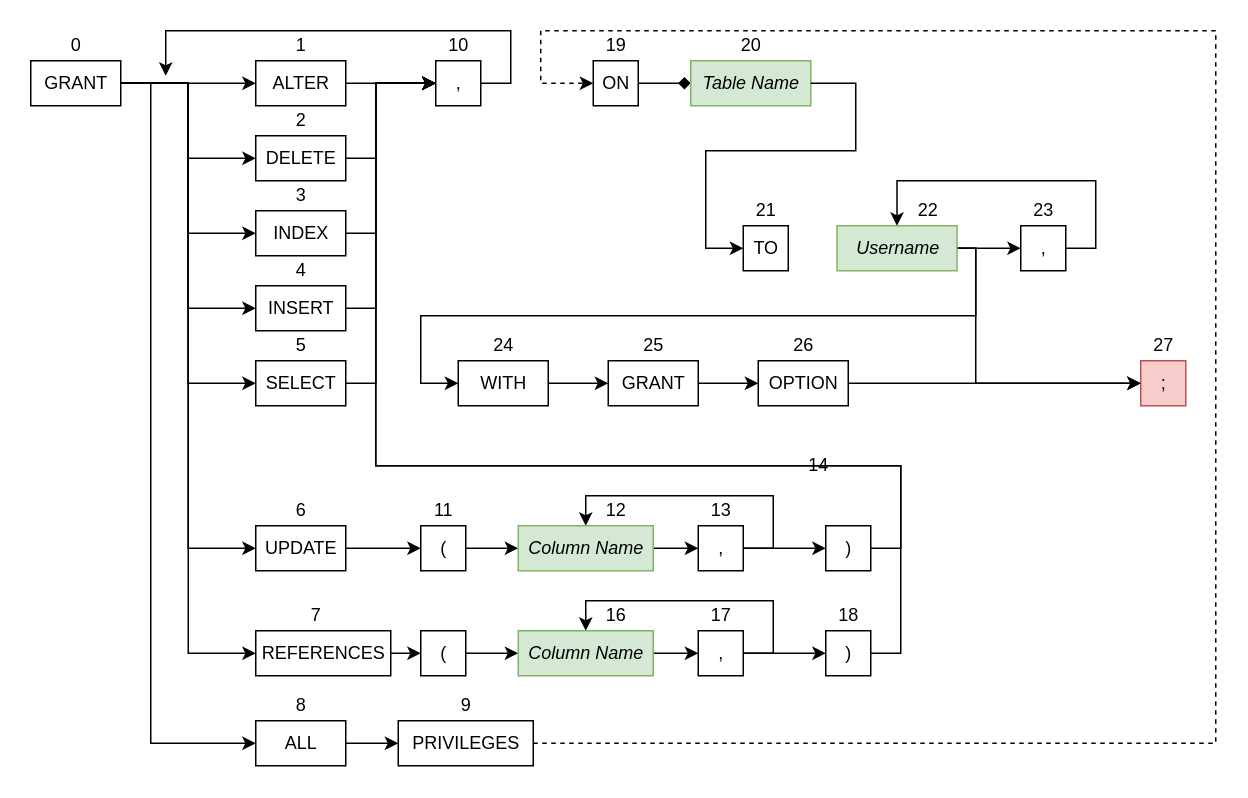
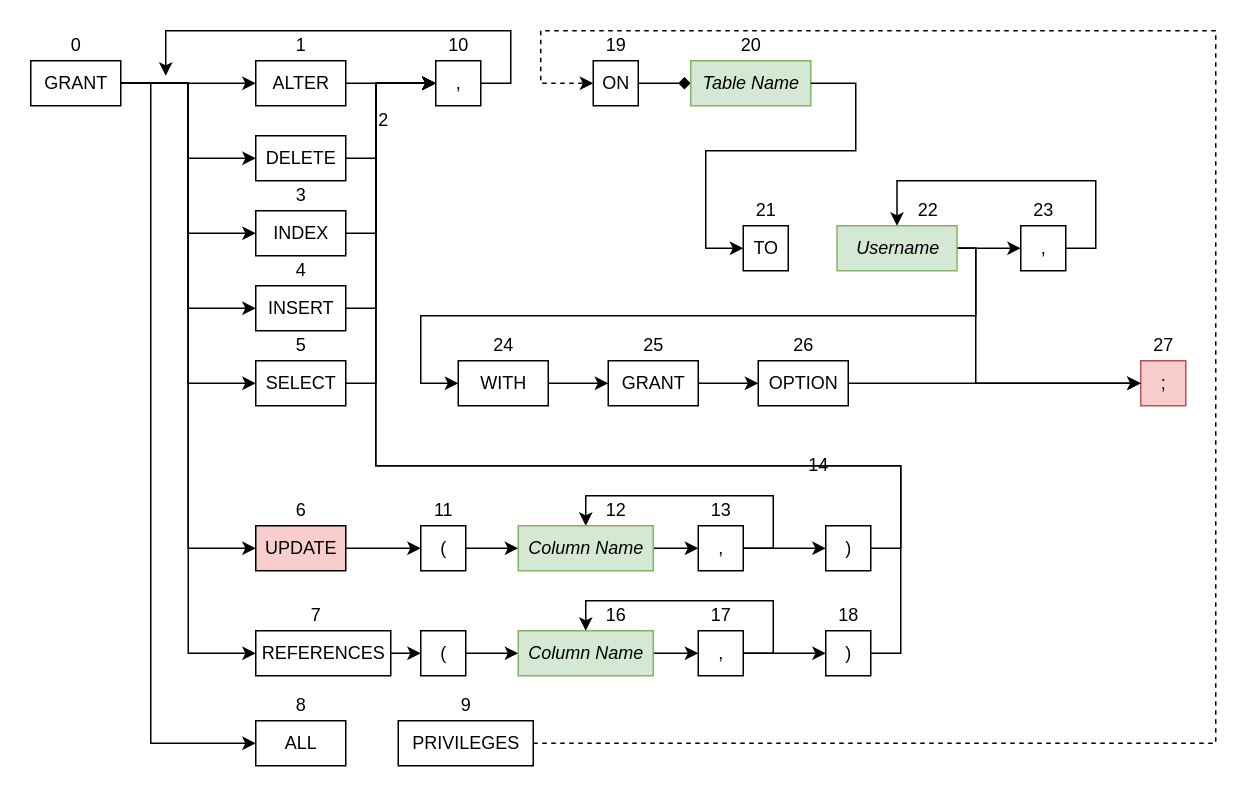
  <mxCell id="0" />
  <mxCell id="1" parent="0" />
  <mxCell id="2" style="edgeStyle=orthogonalEdgeStyle;rounded=0;orthogonalLoop=1;jettySize=auto;html=1;exitX=1;exitY=0.5;exitDx=0;exitDy=0;entryX=0;entryY=0.5;entryDx=0;entryDy=0;" parent="1" source="10" edge="1"><mxGeometry relative="1" as="geometry"><mxPoint x="170" y="55" as="targetPoint" /></mxGeometry></mxCell>
  <mxCell id="3" style="edgeStyle=orthogonalEdgeStyle;rounded=0;orthogonalLoop=1;jettySize=auto;html=1;exitX=1;exitY=0.5;exitDx=0;exitDy=0;entryX=0;entryY=0.5;entryDx=0;entryDy=0;" parent="1" source="10" target="27" edge="1"><mxGeometry relative="1" as="geometry" /></mxCell>
  <mxCell id="4" style="edgeStyle=orthogonalEdgeStyle;rounded=0;orthogonalLoop=1;jettySize=auto;html=1;exitX=1;exitY=0.5;exitDx=0;exitDy=0;entryX=0;entryY=0.5;entryDx=0;entryDy=0;" parent="1" source="10" target="30" edge="1"><mxGeometry relative="1" as="geometry" /></mxCell>
  <mxCell id="5" style="edgeStyle=orthogonalEdgeStyle;rounded=0;orthogonalLoop=1;jettySize=auto;html=1;exitX=1;exitY=0.5;exitDx=0;exitDy=0;entryX=0;entryY=0.5;entryDx=0;entryDy=0;" parent="1" source="10" target="33" edge="1"><mxGeometry relative="1" as="geometry" /></mxCell>
  <mxCell id="6" style="edgeStyle=orthogonalEdgeStyle;rounded=0;orthogonalLoop=1;jettySize=auto;html=1;exitX=1;exitY=0.5;exitDx=0;exitDy=0;entryX=0;entryY=0.5;entryDx=0;entryDy=0;" parent="1" source="10" target="36" edge="1"><mxGeometry relative="1" as="geometry" /></mxCell>
  <mxCell id="7" style="edgeStyle=orthogonalEdgeStyle;rounded=0;orthogonalLoop=1;jettySize=auto;html=1;exitX=1;exitY=0.5;exitDx=0;exitDy=0;entryX=0;entryY=0.5;entryDx=0;entryDy=0;" parent="1" source="10" target="39" edge="1"><mxGeometry relative="1" as="geometry" /></mxCell>
  <mxCell id="8" style="edgeStyle=orthogonalEdgeStyle;rounded=0;orthogonalLoop=1;jettySize=auto;html=1;exitX=1;exitY=0.5;exitDx=0;exitDy=0;entryX=0;entryY=0.5;entryDx=0;entryDy=0;" parent="1" source="10" target="42" edge="1"><mxGeometry relative="1" as="geometry"><Array as="points"><mxPoint x="100" y="55" /><mxPoint x="100" y="495" /></Array></mxGeometry></mxCell>
  <mxCell id="9" style="edgeStyle=orthogonalEdgeStyle;rounded=0;orthogonalLoop=1;jettySize=auto;html=1;exitX=1;exitY=0.5;exitDx=0;exitDy=0;entryX=0;entryY=0.5;entryDx=0;entryDy=0;" edge="1" parent="1" source="10" target="92"><mxGeometry relative="1" as="geometry" /></mxCell>
  <mxCell id="10" value="GRANT" style="html=1;" parent="1" vertex="1"><mxGeometry x="20" y="40" width="60" height="30" as="geometry" /></mxCell>
  <mxCell id="11" value="0" style="text;html=1;align=center;verticalAlign=middle;resizable=0;points=[];autosize=1;" parent="1" vertex="1"><mxGeometry x="40" y="20" width="20" height="20" as="geometry" /></mxCell>
  <mxCell id="12" style="edgeStyle=orthogonalEdgeStyle;rounded=0;orthogonalLoop=1;jettySize=auto;html=1;exitX=1;exitY=0.5;exitDx=0;exitDy=0;entryX=0;entryY=0.5;entryDx=0;entryDy=0;" parent="1" source="24" target="14" edge="1"><mxGeometry relative="1" as="geometry"><mxPoint x="250" y="55" as="sourcePoint" /><mxPoint x="280" y="55" as="targetPoint" /></mxGeometry></mxCell>
  <mxCell id="13" style="edgeStyle=orthogonalEdgeStyle;rounded=0;orthogonalLoop=1;jettySize=auto;html=1;exitX=1;exitY=0.5;exitDx=0;exitDy=0;" parent="1" source="14" edge="1"><mxGeometry relative="1" as="geometry"><mxPoint x="110" y="50" as="targetPoint" /><Array as="points"><mxPoint x="340" y="55" /><mxPoint x="340" y="20" /><mxPoint x="110" y="20" /></Array></mxGeometry></mxCell>
  <mxCell id="14" value="," style="html=1;" parent="1" vertex="1"><mxGeometry x="290" y="40" width="30" height="30" as="geometry" /></mxCell>
  <mxCell id="15" value="10" style="text;html=1;align=center;verticalAlign=middle;resizable=0;points=[];autosize=1;" parent="1" vertex="1"><mxGeometry x="290" y="20" width="30" height="20" as="geometry" /></mxCell>
  <mxCell id="16" value=";" style="html=1;fillColor=#f8cecc;strokeColor=#b85450;" parent="1" vertex="1"><mxGeometry x="760" y="240" width="30" height="30" as="geometry" /></mxCell>
  <mxCell id="17" value="27" style="text;html=1;align=center;verticalAlign=middle;resizable=0;points=[];autosize=1;" parent="1" vertex="1"><mxGeometry x="760" y="220" width="30" height="20" as="geometry" /></mxCell>
  <mxCell id="18" style="edgeStyle=orthogonalEdgeStyle;rounded=0;orthogonalLoop=1;jettySize=auto;html=1;exitX=1;exitY=0.5;exitDx=0;exitDy=0;entryX=0;entryY=0.5;entryDx=0;entryDy=0;endArrow=diamond;" parent="1" source="19" target="21" edge="1"><mxGeometry relative="1" as="geometry"><mxPoint x="545" y="55" as="targetPoint" /></mxGeometry></mxCell>
  <mxCell id="19" value="ON" style="html=1;" parent="1" vertex="1"><mxGeometry x="395" y="40" width="30" height="30" as="geometry" /></mxCell>
  <mxCell id="20" value="19" style="text;html=1;align=center;verticalAlign=middle;resizable=0;points=[];autosize=1;" parent="1" vertex="1"><mxGeometry x="395" y="20" width="30" height="20" as="geometry" /></mxCell>
  <mxCell id="21" value="&lt;i&gt;Table Name&lt;/i&gt;" style="html=1;fillColor=#d5e8d4;strokeColor=#82b366;" parent="1" vertex="1"><mxGeometry x="460" y="40" width="80" height="30" as="geometry" /></mxCell>
  <mxCell id="22" value="20" style="text;html=1;align=center;verticalAlign=middle;resizable=0;points=[];autosize=1;" parent="1" vertex="1"><mxGeometry x="485" y="20" width="30" height="20" as="geometry" /></mxCell>
  <mxCell id="23" style="edgeStyle=orthogonalEdgeStyle;rounded=0;orthogonalLoop=1;jettySize=auto;html=1;exitX=1;exitY=0.5;exitDx=0;exitDy=0;entryX=0;entryY=0.5;entryDx=0;entryDy=0;" parent="1" source="21" target="80" edge="1"><mxGeometry relative="1" as="geometry"><mxPoint x="620" y="55" as="sourcePoint" /><mxPoint x="680" y="55" as="targetPoint" /><Array as="points"><mxPoint x="570" y="55" /><mxPoint x="570" y="100" /><mxPoint x="470" y="100" /><mxPoint x="470" y="165" /></Array></mxGeometry></mxCell>
  <mxCell id="24" value="ALTER" style="html=1;" parent="1" vertex="1"><mxGeometry x="170" y="40" width="60" height="30" as="geometry" /></mxCell>
  <mxCell id="25" value="1" style="text;html=1;align=center;verticalAlign=middle;resizable=0;points=[];autosize=1;" parent="1" vertex="1"><mxGeometry x="190" y="20" width="20" height="20" as="geometry" /></mxCell>
  <mxCell id="26" style="edgeStyle=orthogonalEdgeStyle;rounded=0;orthogonalLoop=1;jettySize=auto;html=1;exitX=1;exitY=0.5;exitDx=0;exitDy=0;entryX=0;entryY=0.5;entryDx=0;entryDy=0;" parent="1" source="27" target="14" edge="1"><mxGeometry relative="1" as="geometry"><Array as="points"><mxPoint x="250" y="105" /><mxPoint x="250" y="55" /></Array></mxGeometry></mxCell>
  <mxCell id="27" value="DELETE" style="html=1;" parent="1" vertex="1"><mxGeometry x="170" y="90" width="60" height="30" as="geometry" /></mxCell>
- <mxCell id="28" value="2" style="text;html=1;align=center;verticalAlign=middle;resizable=0;points=[];autosize=1;" parent="1" vertex="1"><mxGeometry x="190" y="70" width="20" height="20" as="geometry" /></mxCell>
+ <mxCell id="28" value="2" style="text;html=1;align=center;verticalAlign=middle;resizable=0;points=[];autosize=1;" parent="1" vertex="1"><mxGeometry x="245" y="70" width="20" height="20" as="geometry" /></mxCell>
  <mxCell id="29" style="edgeStyle=orthogonalEdgeStyle;rounded=0;orthogonalLoop=1;jettySize=auto;html=1;exitX=1;exitY=0.5;exitDx=0;exitDy=0;entryX=0;entryY=0.5;entryDx=0;entryDy=0;" parent="1" source="30" target="14" edge="1"><mxGeometry relative="1" as="geometry"><Array as="points"><mxPoint x="250" y="155" /><mxPoint x="250" y="55" /></Array></mxGeometry></mxCell>
  <mxCell id="30" value="INDEX" style="html=1;" parent="1" vertex="1"><mxGeometry x="170" y="140" width="60" height="30" as="geometry" /></mxCell>
  <mxCell id="31" value="3" style="text;html=1;align=center;verticalAlign=middle;resizable=0;points=[];autosize=1;" parent="1" vertex="1"><mxGeometry x="190" y="120" width="20" height="20" as="geometry" /></mxCell>
  <mxCell id="32" style="edgeStyle=orthogonalEdgeStyle;rounded=0;orthogonalLoop=1;jettySize=auto;html=1;exitX=1;exitY=0.5;exitDx=0;exitDy=0;entryX=0;entryY=0.5;entryDx=0;entryDy=0;" parent="1" source="33" target="14" edge="1"><mxGeometry relative="1" as="geometry"><Array as="points"><mxPoint x="250" y="205" /><mxPoint x="250" y="55" /></Array></mxGeometry></mxCell>
  <mxCell id="33" value="INSERT" style="html=1;" parent="1" vertex="1"><mxGeometry x="170" y="190" width="60" height="30" as="geometry" /></mxCell>
  <mxCell id="34" value="4" style="text;html=1;align=center;verticalAlign=middle;resizable=0;points=[];autosize=1;" parent="1" vertex="1"><mxGeometry x="190" y="170" width="20" height="20" as="geometry" /></mxCell>
  <mxCell id="35" style="edgeStyle=orthogonalEdgeStyle;rounded=0;orthogonalLoop=1;jettySize=auto;html=1;exitX=1;exitY=0.5;exitDx=0;exitDy=0;entryX=0;entryY=0.5;entryDx=0;entryDy=0;" parent="1" source="36" target="50" edge="1"><mxGeometry relative="1" as="geometry" /></mxCell>
- <mxCell id="36" value="UPDATE" style="html=1;" parent="1" vertex="1"><mxGeometry x="170" y="350" width="60" height="30" as="geometry" /></mxCell>
+ <mxCell id="36" value="UPDATE" style="html=1;fillColor=#f8cecc;" parent="1" vertex="1"><mxGeometry x="170" y="350" width="60" height="30" as="geometry" /></mxCell>
  <mxCell id="37" value="6" style="text;html=1;align=center;verticalAlign=middle;resizable=0;points=[];autosize=1;" parent="1" vertex="1"><mxGeometry x="190" y="330" width="20" height="20" as="geometry" /></mxCell>
  <mxCell id="38" style="edgeStyle=orthogonalEdgeStyle;rounded=0;orthogonalLoop=1;jettySize=auto;html=1;exitX=1;exitY=0.5;exitDx=0;exitDy=0;entryX=0;entryY=0.5;entryDx=0;entryDy=0;" parent="1" source="39" target="48" edge="1"><mxGeometry relative="1" as="geometry" /></mxCell>
  <mxCell id="39" value="REFERENCES" style="html=1;" parent="1" vertex="1"><mxGeometry x="170" y="420" width="90" height="30" as="geometry" /></mxCell>
  <mxCell id="40" value="7" style="text;html=1;align=center;verticalAlign=middle;resizable=0;points=[];autosize=1;" parent="1" vertex="1"><mxGeometry x="200" y="400" width="20" height="20" as="geometry" /></mxCell>
- <mxCell id="41" style="edgeStyle=orthogonalEdgeStyle;rounded=0;orthogonalLoop=1;jettySize=auto;html=1;exitX=1;exitY=0.5;exitDx=0;exitDy=0;entryX=0;entryY=0.5;entryDx=0;entryDy=0;" parent="1" source="42" target="45" edge="1"><mxGeometry relative="1" as="geometry" /></mxCell>
  <mxCell id="42" value="ALL" style="html=1;" parent="1" vertex="1"><mxGeometry x="170" y="480" width="60" height="30" as="geometry" /></mxCell>
  <mxCell id="43" value="8" style="text;html=1;align=center;verticalAlign=middle;resizable=0;points=[];autosize=1;" parent="1" vertex="1"><mxGeometry x="190" y="460" width="20" height="20" as="geometry" /></mxCell>
  <mxCell id="44" style="edgeStyle=orthogonalEdgeStyle;rounded=0;orthogonalLoop=1;jettySize=auto;html=1;exitX=1;exitY=0.5;exitDx=0;exitDy=0;entryX=0;entryY=0.5;entryDx=0;entryDy=0;dashed=1;" parent="1" source="45" target="19" edge="1"><mxGeometry relative="1" as="geometry"><mxPoint x="460" y="385" as="targetPoint" /><Array as="points"><mxPoint x="810" y="495" /><mxPoint x="810" y="20" /><mxPoint x="360" y="20" /><mxPoint x="360" y="55" /></Array></mxGeometry></mxCell>
  <mxCell id="45" value="PRIVILEGES" style="html=1;" parent="1" vertex="1"><mxGeometry x="265" y="480" width="90" height="30" as="geometry" /></mxCell>
  <mxCell id="46" value="9" style="text;html=1;align=center;verticalAlign=middle;resizable=0;points=[];autosize=1;" parent="1" vertex="1"><mxGeometry x="300" y="460" width="20" height="20" as="geometry" /></mxCell>
  <mxCell id="47" style="edgeStyle=orthogonalEdgeStyle;rounded=0;orthogonalLoop=1;jettySize=auto;html=1;exitX=1;exitY=0.5;exitDx=0;exitDy=0;entryX=0;entryY=0.5;entryDx=0;entryDy=0;" parent="1" source="48" target="67" edge="1"><mxGeometry relative="1" as="geometry" /></mxCell>
  <mxCell id="48" value="(" style="html=1;" parent="1" vertex="1"><mxGeometry x="280" y="420" width="30" height="30" as="geometry" /></mxCell>
  <mxCell id="49" style="edgeStyle=orthogonalEdgeStyle;rounded=0;orthogonalLoop=1;jettySize=auto;html=1;exitX=1;exitY=0.5;exitDx=0;exitDy=0;entryX=0;entryY=0.5;entryDx=0;entryDy=0;" parent="1" source="50" target="64" edge="1"><mxGeometry relative="1" as="geometry" /></mxCell>
  <mxCell id="50" value="(" style="html=1;" parent="1" vertex="1"><mxGeometry x="280" y="350" width="30" height="30" as="geometry" /></mxCell>
  <mxCell id="51" value="11" style="text;html=1;align=center;verticalAlign=middle;resizable=0;points=[];autosize=1;" parent="1" vertex="1"><mxGeometry x="280" y="330" width="30" height="20" as="geometry" /></mxCell>
  <mxCell id="52" style="edgeStyle=orthogonalEdgeStyle;rounded=0;orthogonalLoop=1;jettySize=auto;html=1;exitX=1;exitY=0.5;exitDx=0;exitDy=0;entryX=0.5;entryY=0;entryDx=0;entryDy=0;" parent="1" source="54" target="67" edge="1"><mxGeometry relative="1" as="geometry"><Array as="points"><mxPoint x="515" y="435" /><mxPoint x="515" y="400" /><mxPoint x="390" y="400" /></Array></mxGeometry></mxCell>
  <mxCell id="53" style="edgeStyle=orthogonalEdgeStyle;rounded=0;orthogonalLoop=1;jettySize=auto;html=1;exitX=1;exitY=0.5;exitDx=0;exitDy=0;" parent="1" source="54" target="73" edge="1"><mxGeometry relative="1" as="geometry" /></mxCell>
  <mxCell id="54" value="," style="html=1;" parent="1" vertex="1"><mxGeometry x="465" y="420" width="30" height="30" as="geometry" /></mxCell>
  <mxCell id="55" value="17" style="text;html=1;align=center;verticalAlign=middle;resizable=0;points=[];autosize=1;" parent="1" vertex="1"><mxGeometry x="465" y="400" width="30" height="20" as="geometry" /></mxCell>
  <mxCell id="56" style="edgeStyle=orthogonalEdgeStyle;rounded=0;orthogonalLoop=1;jettySize=auto;html=1;exitX=1;exitY=0.5;exitDx=0;exitDy=0;entryX=0.5;entryY=0;entryDx=0;entryDy=0;" parent="1" source="58" target="64" edge="1"><mxGeometry relative="1" as="geometry"><mxPoint x="365" y="300" as="targetPoint" /><Array as="points"><mxPoint x="515" y="365" /><mxPoint x="515" y="330" /><mxPoint x="390" y="330" /></Array></mxGeometry></mxCell>
  <mxCell id="57" style="edgeStyle=orthogonalEdgeStyle;rounded=0;orthogonalLoop=1;jettySize=auto;html=1;exitX=1;exitY=0.5;exitDx=0;exitDy=0;" parent="1" source="58" target="70" edge="1"><mxGeometry relative="1" as="geometry" /></mxCell>
  <mxCell id="58" value="," style="html=1;" parent="1" vertex="1"><mxGeometry x="465" y="350" width="30" height="30" as="geometry" /></mxCell>
  <mxCell id="59" value="13" style="text;html=1;align=center;verticalAlign=middle;resizable=0;points=[];autosize=1;" parent="1" vertex="1"><mxGeometry x="465" y="330" width="30" height="20" as="geometry" /></mxCell>
  <mxCell id="60" style="edgeStyle=orthogonalEdgeStyle;rounded=0;orthogonalLoop=1;jettySize=auto;html=1;exitX=1;exitY=0.5;exitDx=0;exitDy=0;entryX=0;entryY=0.5;entryDx=0;entryDy=0;" parent="1" source="61" target="16" edge="1"><mxGeometry relative="1" as="geometry" /></mxCell>
  <mxCell id="61" value="OPTION" style="html=1;" parent="1" vertex="1"><mxGeometry x="505" y="240" width="60" height="30" as="geometry" /></mxCell>
  <mxCell id="62" value="26" style="text;html=1;align=center;verticalAlign=middle;resizable=0;points=[];autosize=1;" parent="1" vertex="1"><mxGeometry x="520" y="220" width="30" height="20" as="geometry" /></mxCell>
  <mxCell id="63" style="edgeStyle=orthogonalEdgeStyle;rounded=0;orthogonalLoop=1;jettySize=auto;html=1;exitX=1;exitY=0.5;exitDx=0;exitDy=0;entryX=0;entryY=0.5;entryDx=0;entryDy=0;" parent="1" source="64" target="58" edge="1"><mxGeometry relative="1" as="geometry" /></mxCell>
  <mxCell id="64" value="&lt;i&gt;Column Name&lt;/i&gt;" style="html=1;fillColor=#d5e8d4;strokeColor=#82b366;" parent="1" vertex="1"><mxGeometry x="345" y="350" width="90" height="30" as="geometry" /></mxCell>
  <mxCell id="65" value="12" style="text;html=1;align=center;verticalAlign=middle;resizable=0;points=[];autosize=1;" parent="1" vertex="1"><mxGeometry x="395" y="330" width="30" height="20" as="geometry" /></mxCell>
  <mxCell id="66" style="edgeStyle=orthogonalEdgeStyle;rounded=0;orthogonalLoop=1;jettySize=auto;html=1;exitX=1;exitY=0.5;exitDx=0;exitDy=0;entryX=0;entryY=0.5;entryDx=0;entryDy=0;" parent="1" source="67" target="54" edge="1"><mxGeometry relative="1" as="geometry" /></mxCell>
  <mxCell id="67" value="&lt;i&gt;Column Name&lt;/i&gt;" style="html=1;fillColor=#d5e8d4;strokeColor=#82b366;" parent="1" vertex="1"><mxGeometry x="345" y="420" width="90" height="30" as="geometry" /></mxCell>
  <mxCell id="68" value="16" style="text;html=1;align=center;verticalAlign=middle;resizable=0;points=[];autosize=1;" parent="1" vertex="1"><mxGeometry x="395" y="400" width="30" height="20" as="geometry" /></mxCell>
  <mxCell id="69" style="edgeStyle=orthogonalEdgeStyle;rounded=0;orthogonalLoop=1;jettySize=auto;html=1;exitX=1;exitY=0.5;exitDx=0;exitDy=0;entryX=0;entryY=0.5;entryDx=0;entryDy=0;" parent="1" source="70" target="14" edge="1"><mxGeometry relative="1" as="geometry"><Array as="points"><mxPoint x="600" y="365" /><mxPoint x="600" y="310" /><mxPoint x="250" y="310" /><mxPoint x="250" y="55" /></Array></mxGeometry></mxCell>
  <mxCell id="70" value=")" style="html=1;" parent="1" vertex="1"><mxGeometry x="550" y="350" width="30" height="30" as="geometry" /></mxCell>
  <mxCell id="71" value="14" style="text;html=1;align=center;verticalAlign=middle;resizable=0;points=[];autosize=1;" parent="1" vertex="1"><mxGeometry x="530" y="300" width="30" height="20" as="geometry" /></mxCell>
  <mxCell id="72" style="edgeStyle=orthogonalEdgeStyle;rounded=0;orthogonalLoop=1;jettySize=auto;html=1;exitX=1;exitY=0.5;exitDx=0;exitDy=0;entryX=0;entryY=0.5;entryDx=0;entryDy=0;" parent="1" source="73" target="14" edge="1"><mxGeometry relative="1" as="geometry"><mxPoint x="620" y="290" as="targetPoint" /><Array as="points"><mxPoint x="600" y="435" /><mxPoint x="600" y="310" /><mxPoint x="250" y="310" /><mxPoint x="250" y="55" /></Array></mxGeometry></mxCell>
  <mxCell id="73" value=")" style="html=1;" parent="1" vertex="1"><mxGeometry x="550" y="420" width="30" height="30" as="geometry" /></mxCell>
  <mxCell id="74" value="18" style="text;html=1;align=center;verticalAlign=middle;resizable=0;points=[];autosize=1;" parent="1" vertex="1"><mxGeometry x="550" y="400" width="30" height="20" as="geometry" /></mxCell>
  <mxCell id="75" style="edgeStyle=orthogonalEdgeStyle;rounded=0;orthogonalLoop=1;jettySize=auto;html=1;exitX=1;exitY=0.5;exitDx=0;exitDy=0;entryX=0;entryY=0.5;entryDx=0;entryDy=0;" parent="1" source="78" target="83" edge="1"><mxGeometry relative="1" as="geometry" /></mxCell>
  <mxCell id="76" style="edgeStyle=orthogonalEdgeStyle;rounded=0;orthogonalLoop=1;jettySize=auto;html=1;exitX=1;exitY=0.5;exitDx=0;exitDy=0;entryX=0;entryY=0.5;entryDx=0;entryDy=0;" parent="1" source="78" target="86" edge="1"><mxGeometry relative="1" as="geometry"><Array as="points"><mxPoint x="650" y="165" /><mxPoint x="650" y="210" /><mxPoint x="280" y="210" /><mxPoint x="280" y="255" /></Array></mxGeometry></mxCell>
  <mxCell id="77" style="edgeStyle=orthogonalEdgeStyle;rounded=0;orthogonalLoop=1;jettySize=auto;html=1;exitX=1;exitY=0.5;exitDx=0;exitDy=0;entryX=0;entryY=0.5;entryDx=0;entryDy=0;" parent="1" source="78" target="16" edge="1"><mxGeometry relative="1" as="geometry"><Array as="points"><mxPoint x="650" y="165" /><mxPoint x="650" y="255" /></Array></mxGeometry></mxCell>
  <mxCell id="78" value="&lt;i&gt;Username&lt;/i&gt;" style="html=1;fillColor=#d5e8d4;strokeColor=#82b366;" parent="1" vertex="1"><mxGeometry x="557.5" y="150" width="80" height="30" as="geometry" /></mxCell>
  <mxCell id="79" value="22" style="text;html=1;align=center;verticalAlign=middle;resizable=0;points=[];autosize=1;" parent="1" vertex="1"><mxGeometry x="602.5" y="130" width="30" height="20" as="geometry" /></mxCell>
  <mxCell id="80" value="TO" style="html=1;" parent="1" vertex="1"><mxGeometry x="495" y="150" width="30" height="30" as="geometry" /></mxCell>
  <mxCell id="81" value="21" style="text;html=1;align=center;verticalAlign=middle;resizable=0;points=[];autosize=1;" parent="1" vertex="1"><mxGeometry x="495" y="130" width="30" height="20" as="geometry" /></mxCell>
  <mxCell id="82" style="edgeStyle=orthogonalEdgeStyle;rounded=0;orthogonalLoop=1;jettySize=auto;html=1;exitX=1;exitY=0.5;exitDx=0;exitDy=0;entryX=0.5;entryY=0;entryDx=0;entryDy=0;" parent="1" source="83" target="78" edge="1"><mxGeometry relative="1" as="geometry"><Array as="points"><mxPoint x="730" y="165" /><mxPoint x="730" y="120" /><mxPoint x="598" y="120" /></Array></mxGeometry></mxCell>
  <mxCell id="83" value="," style="html=1;" parent="1" vertex="1"><mxGeometry x="680" y="150" width="30" height="30" as="geometry" /></mxCell>
  <mxCell id="84" value="23" style="text;html=1;align=center;verticalAlign=middle;resizable=0;points=[];autosize=1;" parent="1" vertex="1"><mxGeometry x="680" y="130" width="30" height="20" as="geometry" /></mxCell>
  <mxCell id="85" style="edgeStyle=orthogonalEdgeStyle;rounded=0;orthogonalLoop=1;jettySize=auto;html=1;exitX=1;exitY=0.5;exitDx=0;exitDy=0;entryX=0;entryY=0.5;entryDx=0;entryDy=0;" parent="1" source="86" target="89" edge="1"><mxGeometry relative="1" as="geometry" /></mxCell>
  <mxCell id="86" value="WITH" style="html=1;" parent="1" vertex="1"><mxGeometry x="305" y="240" width="60" height="30" as="geometry" /></mxCell>
  <mxCell id="87" value="24" style="text;html=1;align=center;verticalAlign=middle;resizable=0;points=[];autosize=1;" parent="1" vertex="1"><mxGeometry x="320" y="220" width="30" height="20" as="geometry" /></mxCell>
  <mxCell id="88" style="edgeStyle=orthogonalEdgeStyle;rounded=0;orthogonalLoop=1;jettySize=auto;html=1;exitX=1;exitY=0.5;exitDx=0;exitDy=0;entryX=0;entryY=0.5;entryDx=0;entryDy=0;" parent="1" source="89" target="61" edge="1"><mxGeometry relative="1" as="geometry" /></mxCell>
  <mxCell id="89" value="GRANT" style="html=1;" parent="1" vertex="1"><mxGeometry x="405" y="240" width="60" height="30" as="geometry" /></mxCell>
  <mxCell id="90" value="25" style="text;html=1;align=center;verticalAlign=middle;resizable=0;points=[];autosize=1;" parent="1" vertex="1"><mxGeometry x="420" y="220" width="30" height="20" as="geometry" /></mxCell>
  <mxCell id="91" style="edgeStyle=orthogonalEdgeStyle;rounded=0;orthogonalLoop=1;jettySize=auto;html=1;exitX=1;exitY=0.5;exitDx=0;exitDy=0;entryX=0;entryY=0.5;entryDx=0;entryDy=0;" edge="1" parent="1" source="92" target="14"><mxGeometry relative="1" as="geometry"><Array as="points"><mxPoint x="250" y="255" /><mxPoint x="250" y="55" /></Array></mxGeometry></mxCell>
  <mxCell id="92" value="SELECT" style="html=1;" vertex="1" parent="1"><mxGeometry x="170" y="240" width="60" height="30" as="geometry" /></mxCell>
  <mxCell id="93" value="5" style="text;html=1;align=center;verticalAlign=middle;resizable=0;points=[];autosize=1;" vertex="1" parent="1"><mxGeometry x="190" y="220" width="20" height="20" as="geometry" /></mxCell>
